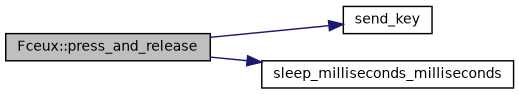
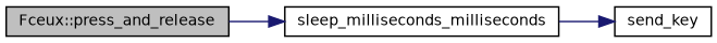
  digraph {
    rankdir=LR
    node [color=black fillcolor=white fontname=Helvetica fontsize=10 shape=record style=filled]
    edge [color=midnightblue fontname=Helvetica fontsize=10 labelfontname=Helvetica labelfontsize=10 style=solid]
    n1 [fillcolor=grey75 fontcolor=black height=0.2 label="Fceux::press_and_release" width=0.4]
    n2 [height=0.2 label=send_key width=0.4]
    n3 [height=0.2 label=sleep_milliseconds_milliseconds width=0.4]
-   n1 -> n2
+   n3 -> n2
    n1 -> n3
  }
